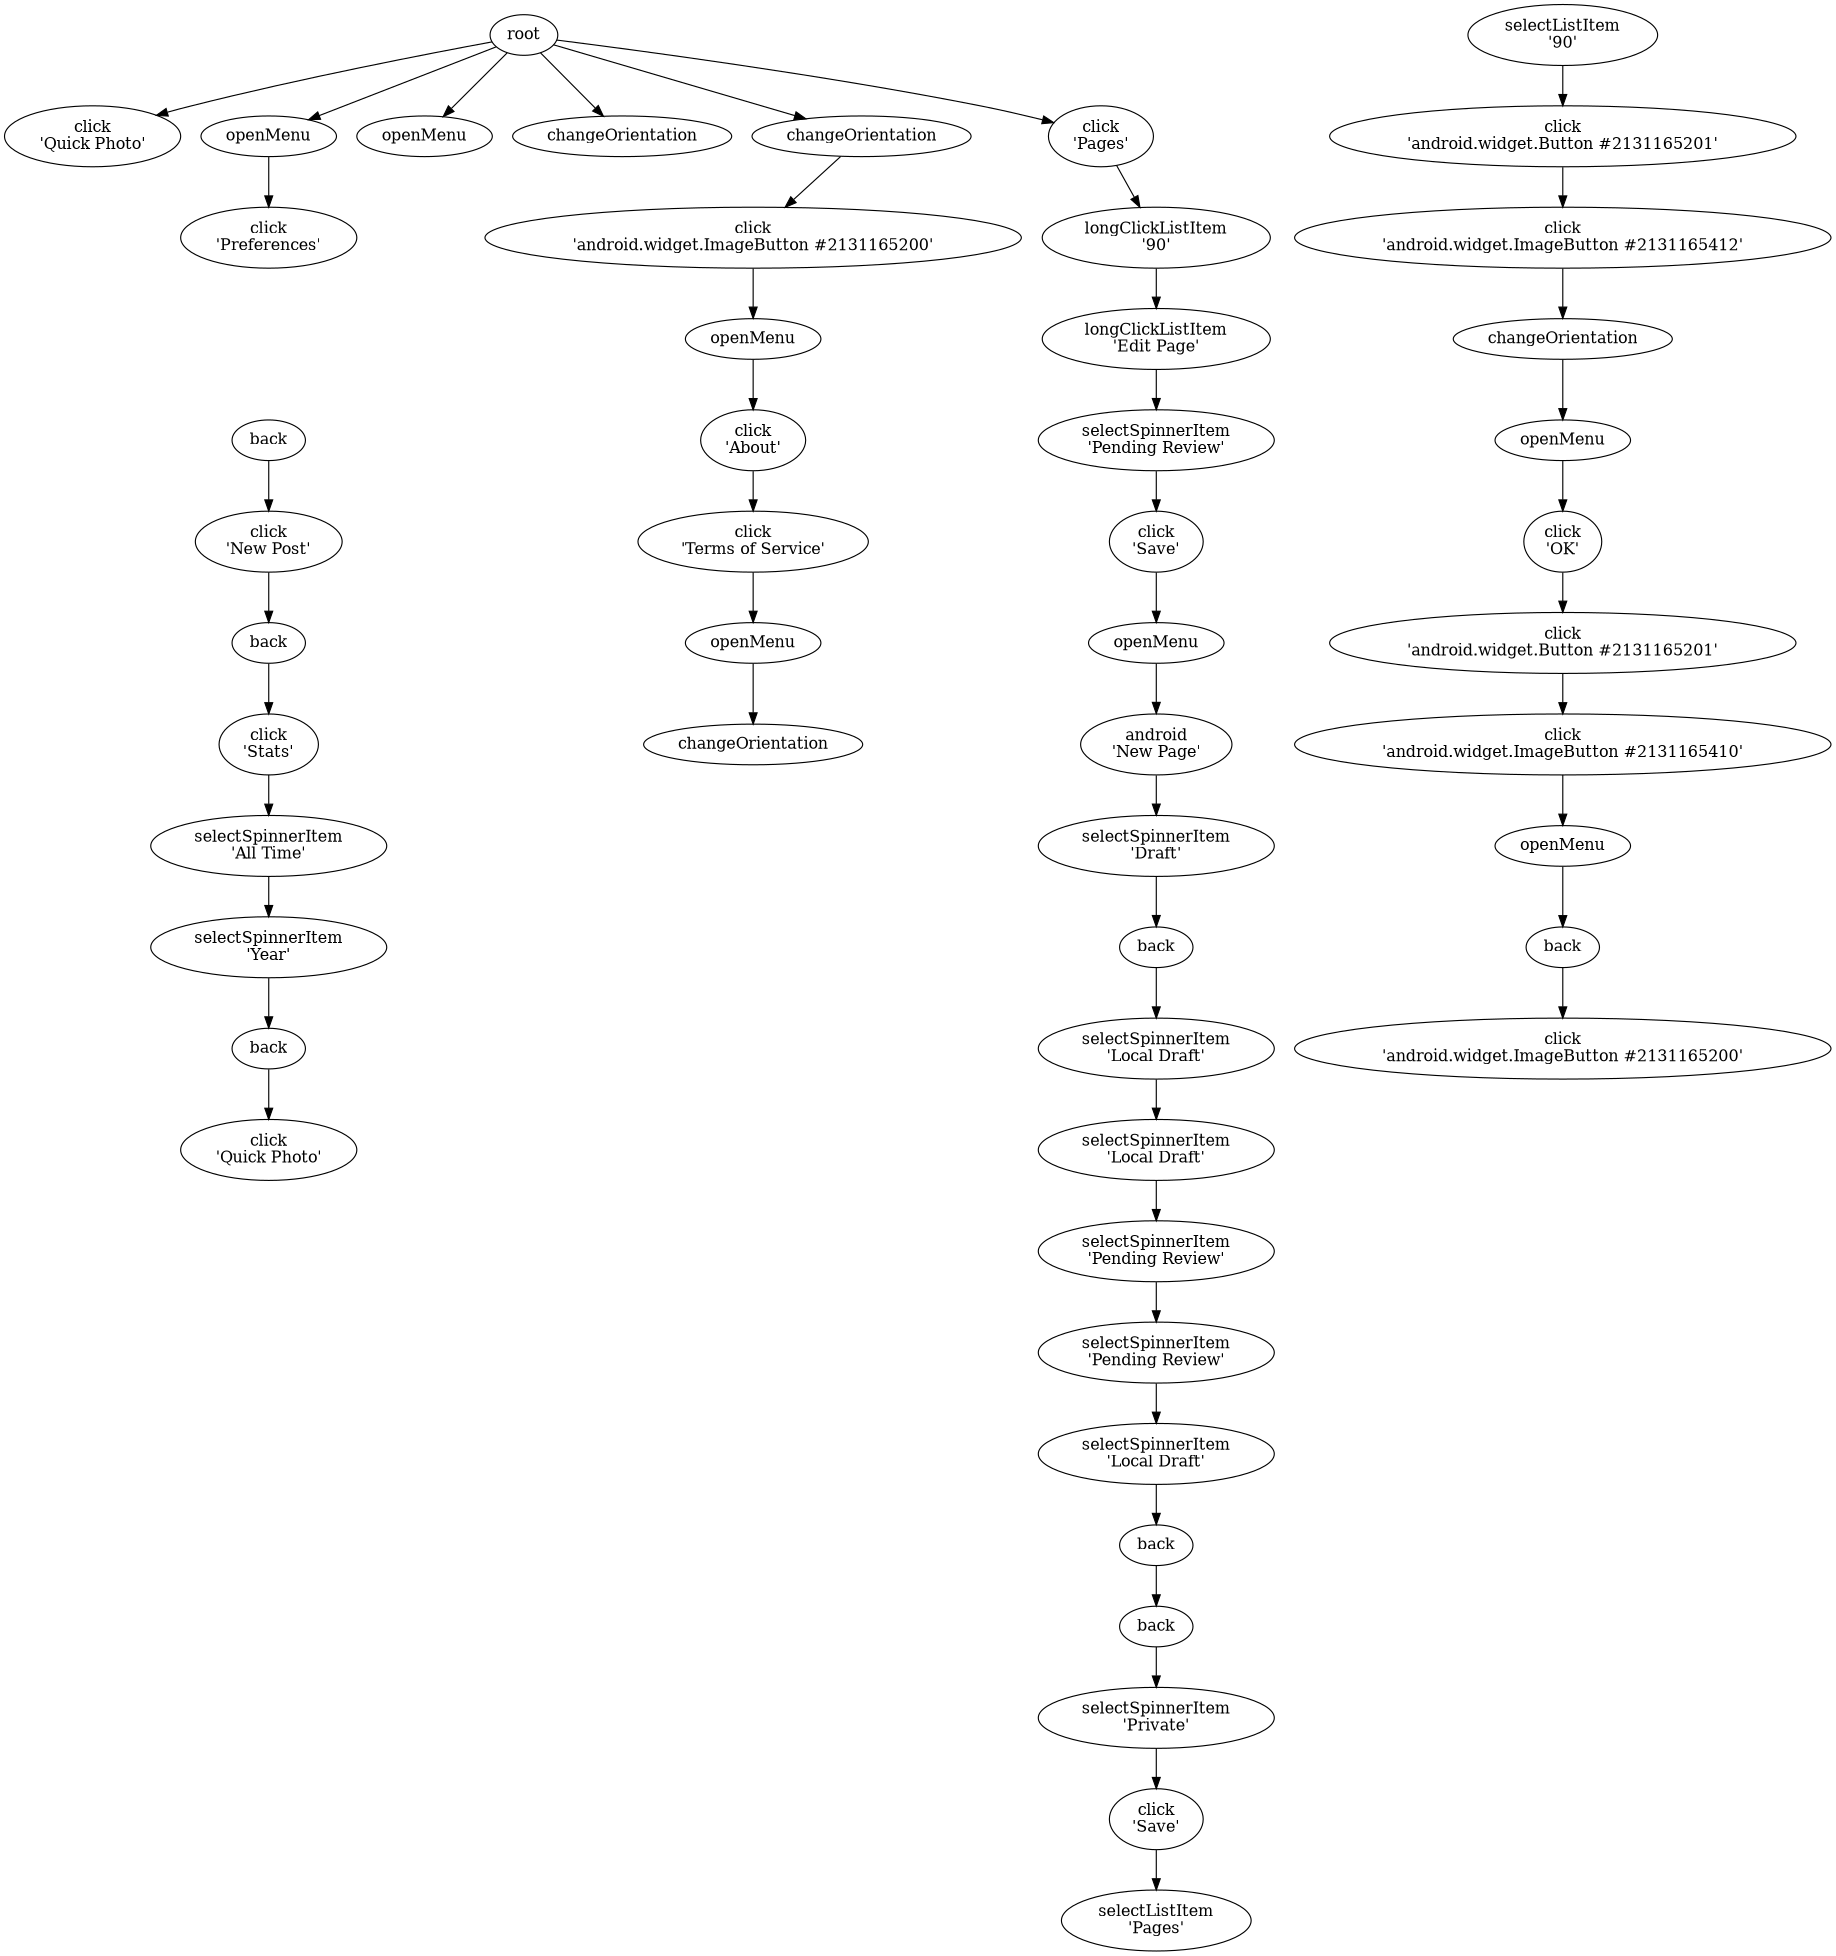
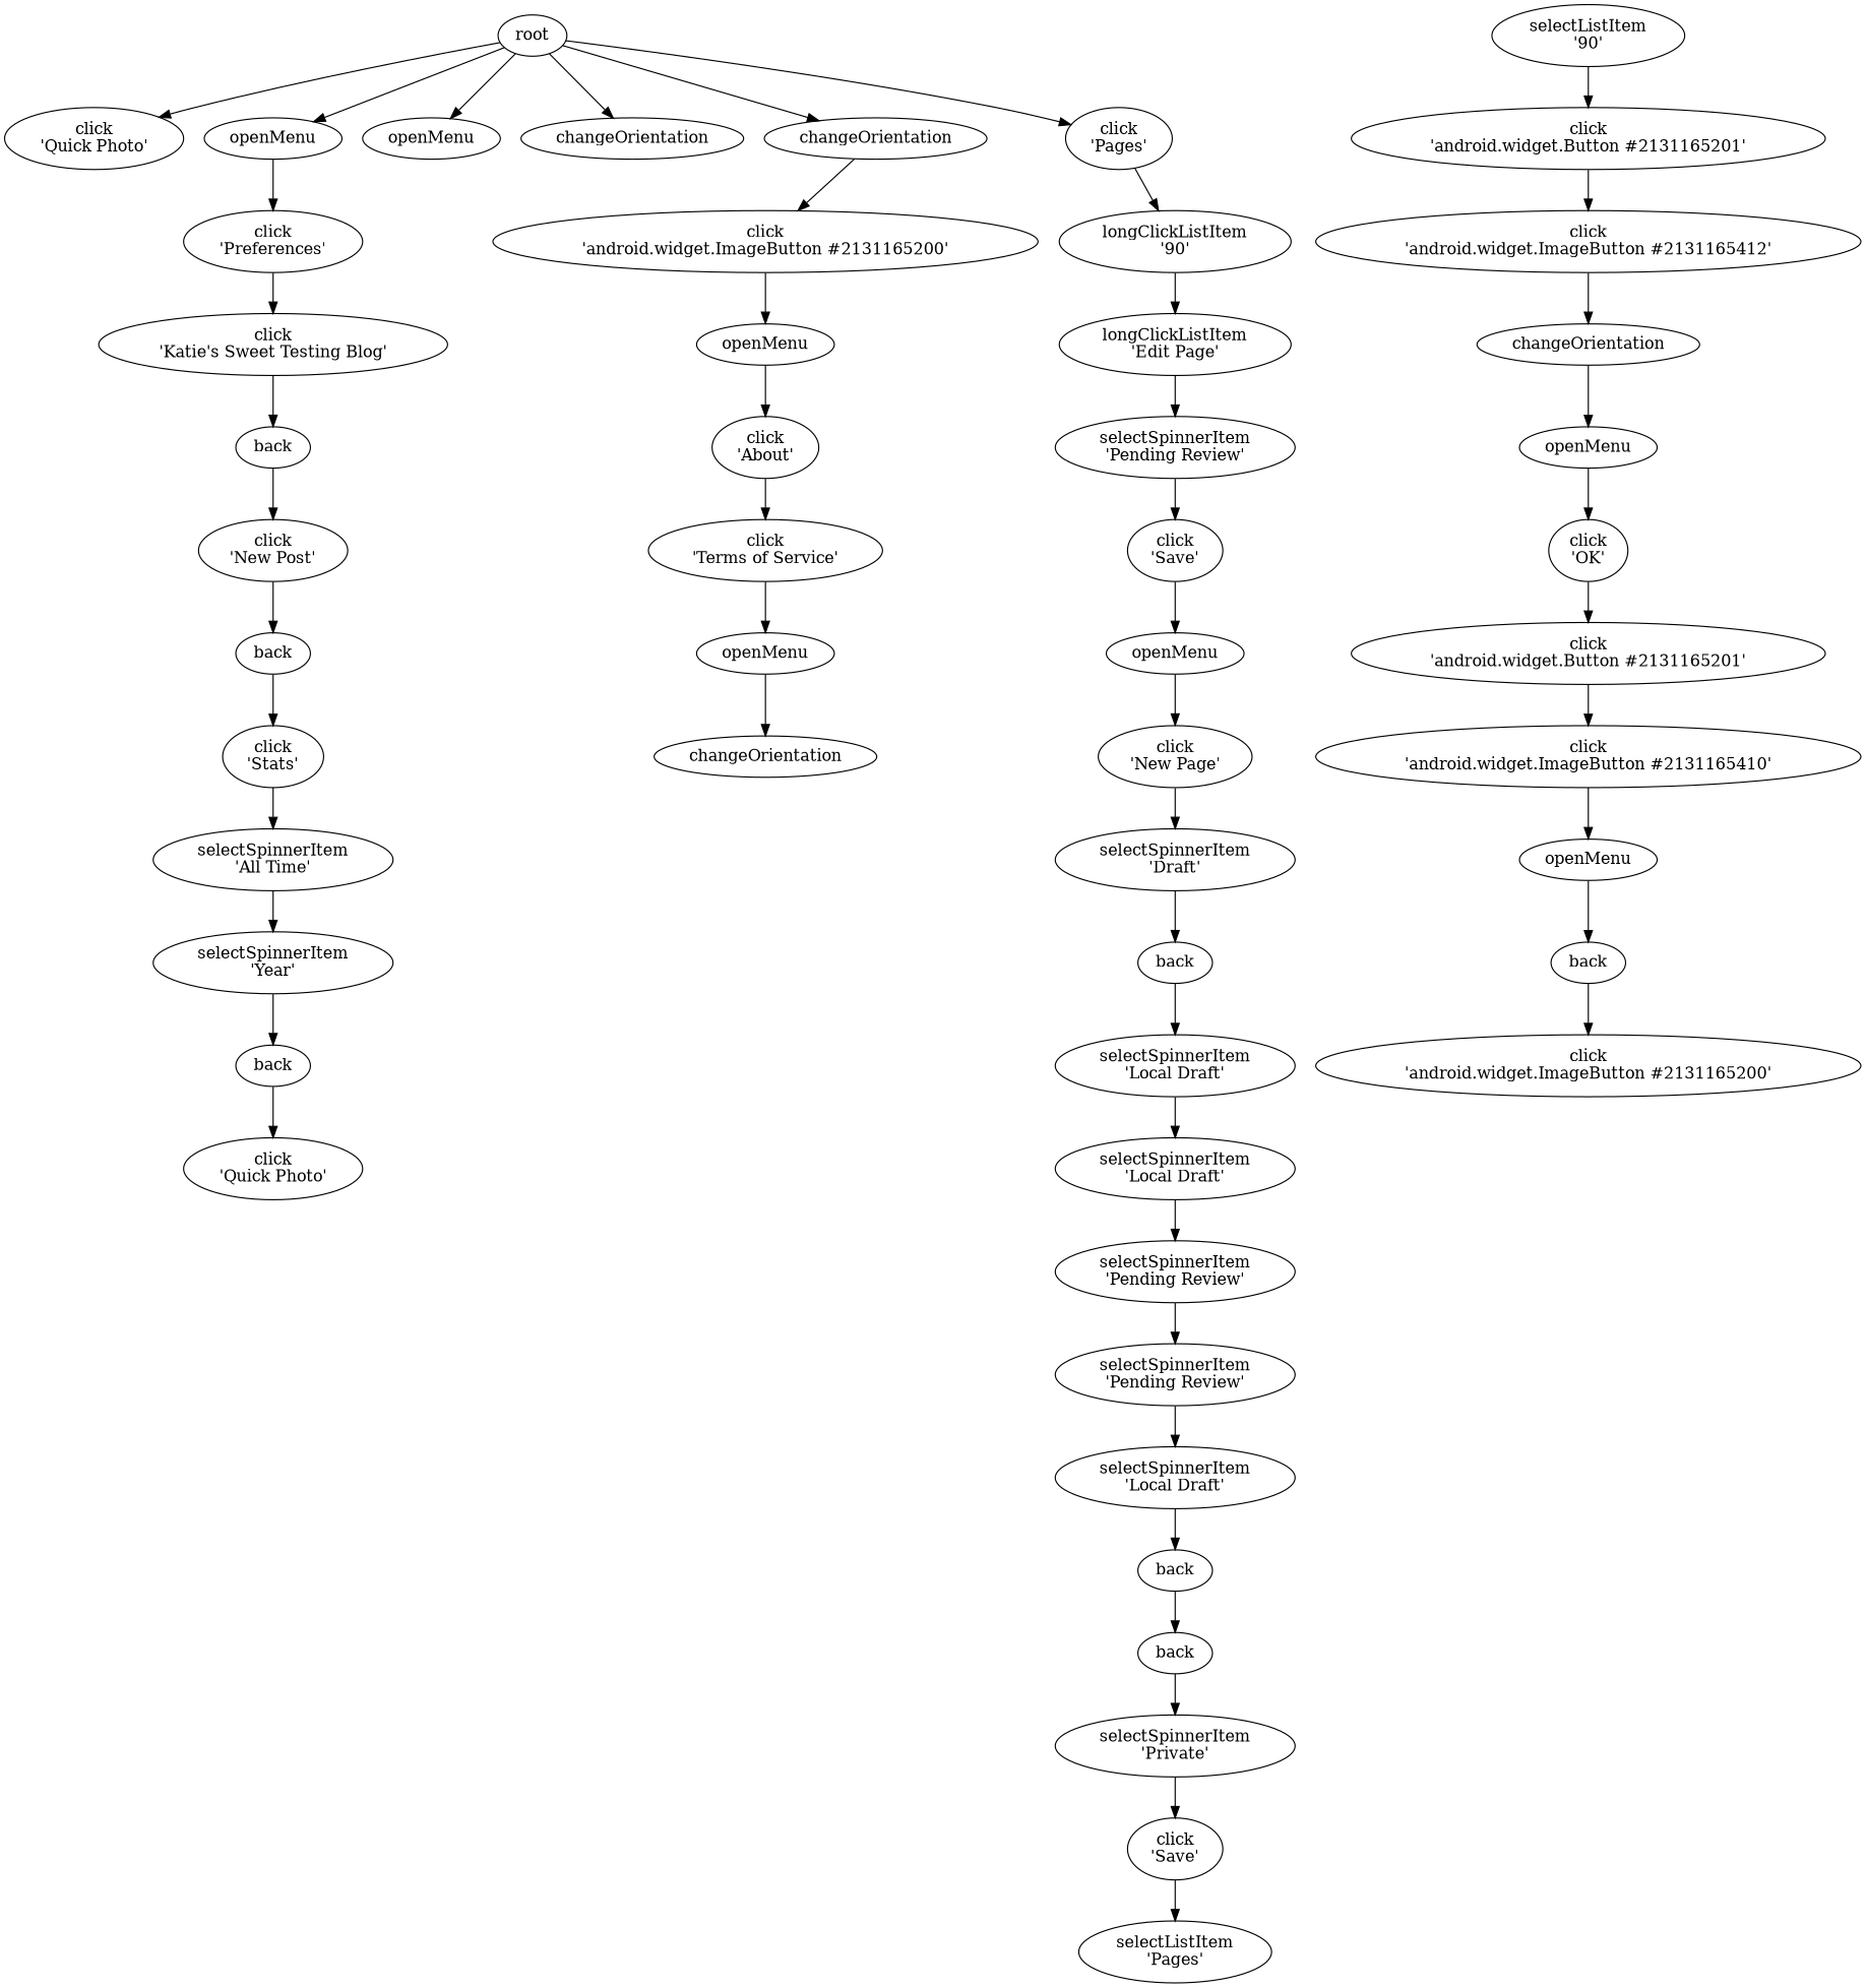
  digraph {
    n1 [label="click\n'Quick Photo'"]
    root
    n3 [label=openMenu]
    n4 [label=openMenu]
    n5 [label=changeOrientation]
    n6 [label=changeOrientation]
    n7 [label="click\n'Pages'"]
    n8 [label="click\n'Preferences'"]
    n9 [label="click\n'android.widget.ImageButton #2131165200'"]
    n10 [label="longClickListItem\n'90'"]
+   n11 [label="click\n'Katie's Sweet Testing Blog'"]
    n12 [label=back]
    n13 [label="click\n'New Post'"]
    n14 [label=back]
    n15 [label="click\n'Stats'"]
    n16 [label="selectSpinnerItem\n'All Time'"]
    n17 [label="selectSpinnerItem\n'Year'"]
    n18 [label=back]
    n19 [label="click\n'Quick Photo'"]
    n20 [label=openMenu]
    n21 [label="click\n'About'"]
    n22 [label="click\n'Terms of Service'"]
    n23 [label=openMenu]
    n24 [label=changeOrientation]
    n25 [label="longClickListItem\n'Edit Page'"]
    n26 [label="selectSpinnerItem\n'Pending Review'"]
    n27 [label="click\n'Save'"]
    n28 [label=openMenu]
-   n29 [label="android\n'New Page'"]
+   n29 [label="click\n'New Page'"]
    n30 [label="selectSpinnerItem\n'Draft'"]
    n31 [label=back]
    n32 [label="selectSpinnerItem\n'Local Draft'"]
    n33 [label="selectSpinnerItem\n'Local Draft'"]
    n34 [label="selectSpinnerItem\n'Pending Review'"]
    n35 [label="selectSpinnerItem\n'Pending Review'"]
    n36 [label="selectSpinnerItem\n'Local Draft'"]
    n37 [label=back]
    n38 [label=back]
    n39 [label="selectSpinnerItem\n'Private'"]
    n40 [label="click\n'Save'"]
    n41 [label="selectListItem\n'Pages'"]
    n42 [label="selectListItem\n'90'"]
    n43 [label="click\n'android.widget.Button #2131165201'"]
    n44 [label="click\n'android.widget.ImageButton #2131165412'"]
    n45 [label=changeOrientation]
    n46 [label=openMenu]
    n47 [label="click\n'OK'"]
    n48 [label="click\n'android.widget.Button #2131165201'"]
    n49 [label="click\n'android.widget.ImageButton #2131165410'"]
    n50 [label=openMenu]
    n51 [label=back]
    n52 [label="click\n'android.widget.ImageButton #2131165200'"]
    root -> n1
    root -> n3
    root -> n4
    root -> n5
    root -> n6
    root -> n7
    n3 -> n8
    n6 -> n9
    n7 -> n10
+   n8 -> n11
    n9 -> n20
    n10 -> n25
+   n11 -> n12
    n12 -> n13
    n13 -> n14
    n14 -> n15
    n15 -> n16
    n16 -> n17
    n17 -> n18
    n18 -> n19
    n20 -> n21
    n21 -> n22
    n22 -> n23
    n23 -> n24
    n25 -> n26
    n26 -> n27
    n27 -> n28
    n28 -> n29
    n29 -> n30
    n30 -> n31
    n31 -> n32
    n32 -> n33
    n33 -> n34
    n34 -> n35
    n35 -> n36
    n36 -> n37
    n37 -> n38
    n38 -> n39
    n39 -> n40
    n40 -> n41
    n42 -> n43
    n43 -> n44
    n44 -> n45
    n45 -> n46
    n46 -> n47
    n47 -> n48
    n48 -> n49
    n49 -> n50
    n50 -> n51
    n51 -> n52
  }
